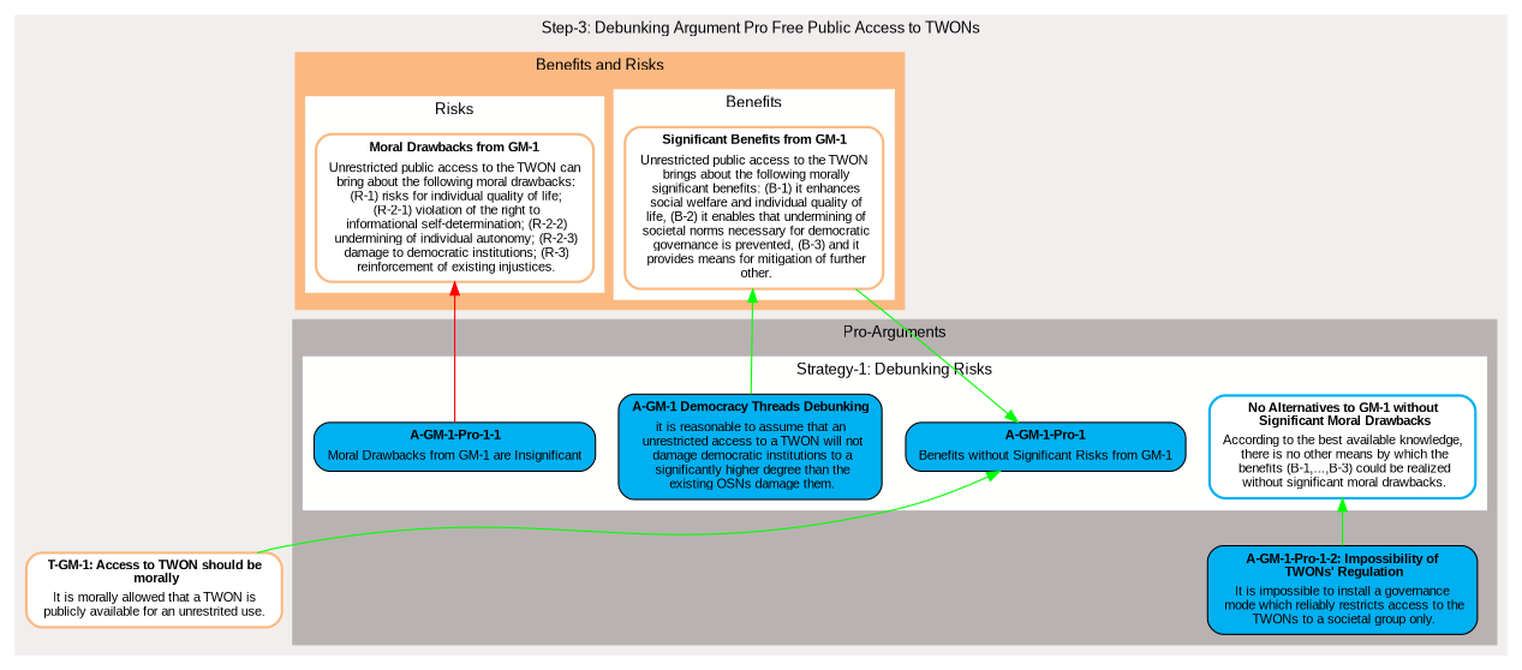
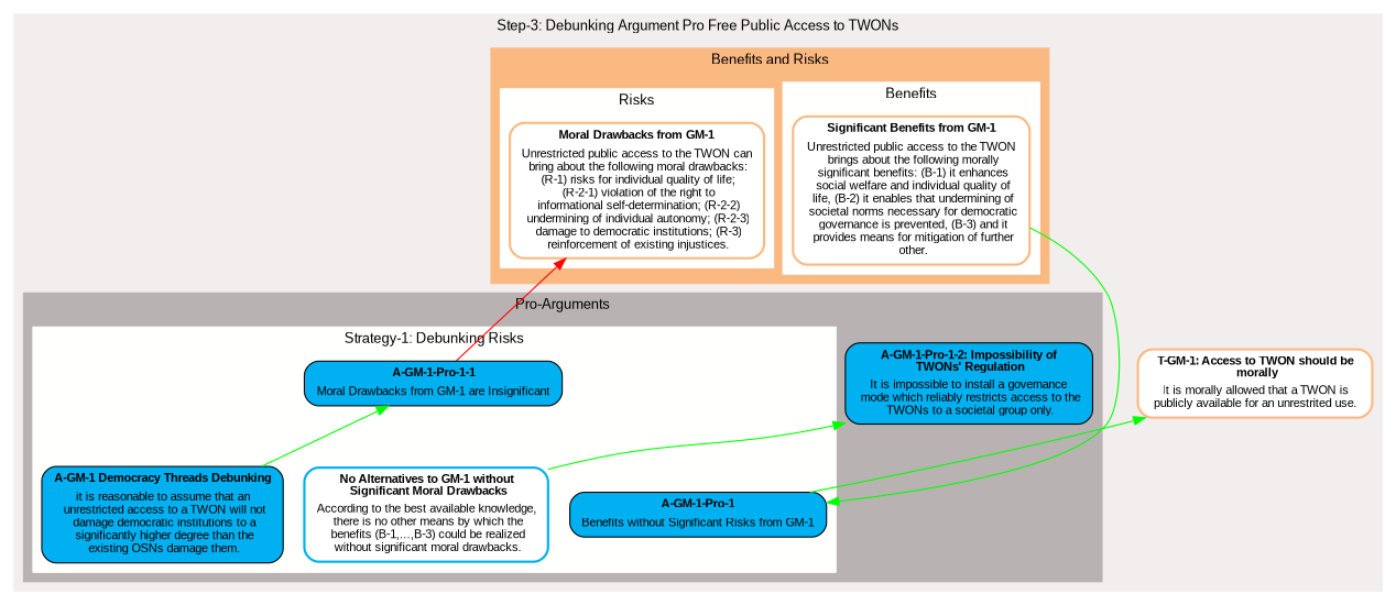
  digraph {
    concentrate=false
    fontname="Noto Sans"
    rankdir=BT
    node [fillcolor=white fontcolor="#000000" fontname="Noto Sans" margin="0.11,0.055" shape=box style="filled,rounded,bold" type="statement-map-node"]
    edge [arrowsize=1 color="#00ff00" fontname="Noto Sans" penwidth=1 type=support]
    n1 [color="#FBB982" label=<<TABLE WIDTH="0" ALIGN="CENTER" BORDER="0" CELLSPACING="0"><TR><TD WIDTH="0" ALIGN="TEXT" BALIGN="CENTER"><FONT FACE="arial" POINT-SIZE="10" COLOR="#000000"><B>Significant&#x20;Benefits&#x20;from&#x20;GM-1</B></FONT></TD></TR><TR><TD ALIGN="TEXT" WIDTH="0" BALIGN="CENTER"><FONT FACE="arial" POINT-SIZE="10" COLOR="#000000">Unrestricted&#x20;public&#x20;access&#x20;to&#x20;the&#x20;TWON<BR/>&#x20;brings&#x20;about&#x20;the&#x20;following&#x20;morally<BR/>&#x20;significant&#x20;benefits&#x3A;&#x20;&#x28;B-1&#x29;&#x20;it&#x20;enhances<BR/>&#x20;social&#x20;welfare&#x20;and&#x20;individual&#x20;quality&#x20;of<BR/>&#x20;life&#x2C;&#x20;&#x28;B-2&#x29;&#x20;it&#x20;enables&#x20;that&#x20;undermining&#x20;of<BR/>&#x20;societal&#x20;norms&#x20;necessary&#x20;for&#x20;democratic<BR/>&#x20;governance&#x20;is&#x20;prevented&#x2C;&#x20;&#x28;B-3&#x29;&#x20;and&#x20;it<BR/>&#x20;provides&#x20;means&#x20;for&#x20;mitigation&#x20;of&#x20;further<BR/>&#x20;other.</FONT></TD></TR></TABLE>> labelfontcolor=white]
    n2 [color="#FBB982" label=<<TABLE WIDTH="0" ALIGN="CENTER" BORDER="0" CELLSPACING="0"><TR><TD WIDTH="0" ALIGN="TEXT" BALIGN="CENTER"><FONT FACE="arial" POINT-SIZE="10" COLOR="#000000"><B>Moral&#x20;Drawbacks&#x20;from&#x20;GM-1</B></FONT></TD></TR><TR><TD ALIGN="TEXT" WIDTH="0" BALIGN="CENTER"><FONT FACE="arial" POINT-SIZE="10" COLOR="#000000">Unrestricted&#x20;public&#x20;access&#x20;to&#x20;the&#x20;TWON&#x20;can<BR/>&#x20;bring&#x20;about&#x20;the&#x20;following&#x20;moral&#x20;drawbacks&#x3A;<BR/>&#x20;&#x28;R-1&#x29;&#x20;risks&#x20;for&#x20;individual&#x20;quality&#x20;of&#x20;life&#x3B;<BR/>&#x20;&#x28;R-2-1&#x29;&#x20;violation&#x20;of&#x20;the&#x20;right&#x20;to<BR/>&#x20;informational&#x20;self-determination&#x3B;&#x20;&#x28;R-2-2&#x29;<BR/>&#x20;undermining&#x20;of&#x20;individual&#x20;autonomy&#x3B;&#x20;&#x28;R-2-3&#x29;<BR/>&#x20;damage&#x20;to&#x20;democratic&#x20;institutions&#x3B;&#x20;&#x28;R-3&#x29;<BR/>&#x20;reinforcement&#x20;of&#x20;existing&#x20;injustices.</FONT></TD></TR></TABLE>> labelfontcolor=white]
    n3 [color="#00B0F0" label=<<TABLE WIDTH="0" ALIGN="CENTER" BORDER="0" CELLSPACING="0"><TR><TD WIDTH="0" ALIGN="TEXT" BALIGN="CENTER"><FONT FACE="arial" POINT-SIZE="10" COLOR="#000000"><B>No&#x20;Alternatives&#x20;to&#x20;GM-1&#x20;without<BR/>&#x20;Significant&#x20;Moral&#x20;Drawbacks</B></FONT></TD></TR><TR><TD ALIGN="TEXT" WIDTH="0" BALIGN="CENTER"><FONT FACE="arial" POINT-SIZE="10" COLOR="#000000">According&#x20;to&#x20;the&#x20;best&#x20;available&#x20;knowledge&#x2C;<BR/>&#x20;there&#x20;is&#x20;no&#x20;other&#x20;means&#x20;by&#x20;which&#x20;the<BR/>&#x20;benefits&#x20;&#x28;B-1&#x2C;...&#x2C;B-3&#x29;&#x20;could&#x20;be&#x20;realized<BR/>&#x20;without&#x20;significant&#x20;moral&#x20;drawbacks.</FONT></TD></TR></TABLE>> labelfontcolor=white]
    n4 [fillcolor="#00B0F0" label=<<TABLE WIDTH="0" ALIGN="CENTER" BORDER="0" CELLSPACING="0"><TR><TD WIDTH="0" ALIGN="TEXT" BALIGN="CENTER"><FONT FACE="arial" POINT-SIZE="10" COLOR="#000000"><B>A-GM-1-Pro-1</B></FONT></TD></TR><TR><TD ALIGN="TEXT" WIDTH="0" BALIGN="CENTER"><FONT FACE="arial" POINT-SIZE="10" COLOR="#000000">Benefits&#x20;without&#x20;Significant&#x20;Risks&#x20;from&#x20;GM-1</FONT></TD></TR></TABLE>> style="filled, rounded" type="argument-map-node"]
    n5 [fillcolor="#00B0F0" label=<<TABLE WIDTH="0" ALIGN="CENTER" BORDER="0" CELLSPACING="0"><TR><TD WIDTH="0" ALIGN="TEXT" BALIGN="CENTER"><FONT FACE="arial" POINT-SIZE="10" COLOR="#000000"><B>A-GM-1-Pro-1-1</B></FONT></TD></TR><TR><TD ALIGN="TEXT" WIDTH="0" BALIGN="CENTER"><FONT FACE="arial" POINT-SIZE="10" COLOR="#000000">Moral&#x20;Drawbacks&#x20;from&#x20;GM-1&#x20;are&#x20;Insignificant</FONT></TD></TR></TABLE>> style="filled, rounded" type="argument-map-node"]
    n6 [fillcolor="#00B0F0" label=<<TABLE WIDTH="0" ALIGN="CENTER" BORDER="0" CELLSPACING="0"><TR><TD WIDTH="0" ALIGN="TEXT" BALIGN="CENTER"><FONT FACE="arial" POINT-SIZE="10" COLOR="#000000"><B>A-GM-1&#x20;Democracy&#x20;Threads&#x20;Debunking</B></FONT></TD></TR><TR><TD ALIGN="TEXT" WIDTH="0" BALIGN="CENTER"><FONT FACE="arial" POINT-SIZE="10" COLOR="#000000">it&#x20;is&#x20;reasonable&#x20;to&#x20;assume&#x20;that&#x20;an<BR/>&#x20;unrestricted&#x20;access&#x20;to&#x20;a&#x20;TWON&#x20;will&#x20;not<BR/>&#x20;damage&#x20;democratic&#x20;institutions&#x20;to&#x20;a<BR/>&#x20;significantly&#x20;higher&#x20;degree&#x20;than&#x20;the<BR/>&#x20;existing&#x20;OSNs&#x20;damage&#x20;them.</FONT></TD></TR></TABLE>> style="filled, rounded" type="argument-map-node"]
    n7 [fillcolor="#00B0F0" label=<<TABLE WIDTH="0" ALIGN="CENTER" BORDER="0" CELLSPACING="0"><TR><TD WIDTH="0" ALIGN="TEXT" BALIGN="CENTER"><FONT FACE="arial" POINT-SIZE="10" COLOR="#000000"><B>A-GM-1-Pro-1-2&#x3A;&#x20;Impossibility&#x20;of<BR/>&#x20;TWONs&#x27;&#x20;Regulation</B></FONT></TD></TR><TR><TD ALIGN="TEXT" WIDTH="0" BALIGN="CENTER"><FONT FACE="arial" POINT-SIZE="10" COLOR="#000000">It&#x20;is&#x20;impossible&#x20;to&#x20;install&#x20;a&#x20;governance<BR/>&#x20;mode&#x20;which&#x20;reliably&#x20;restricts&#x20;access&#x20;to&#x20;the<BR/>&#x20;TWONs&#x20;to&#x20;a&#x20;societal&#x20;group&#x20;only.</FONT></TD></TR></TABLE>> style="filled, rounded" type="argument-map-node"]
    n8 [color="#FBB982" label=<<TABLE WIDTH="0" ALIGN="CENTER" BORDER="0" CELLSPACING="0"><TR><TD WIDTH="0" ALIGN="TEXT" BALIGN="CENTER"><FONT FACE="arial" POINT-SIZE="10" COLOR="#000000"><B>T-GM-1&#x3A;&#x20;Access&#x20;to&#x20;TWON&#x20;should&#x20;be<BR/>&#x20;morally</B></FONT></TD></TR><TR><TD ALIGN="TEXT" WIDTH="0" BALIGN="CENTER"><FONT FACE="arial" POINT-SIZE="10" COLOR="#000000">It&#x20;is&#x20;morally&#x20;allowed&#x20;that&#x20;a&#x20;TWON&#x20;is<BR/>&#x20;publicly&#x20;available&#x20;for&#x20;an&#x20;unrestrited&#x20;use.&#x20;</FONT></TD></TR></TABLE>> labelfontcolor=white]
    subgraph cluster_1 {
      color="#f2eeee"
      label=<<FONT FACE="arial" POINT-SIZE="12" COLOR="#000000">Step-3&#x3A;&#x20;Debunking&#x20;Argument&#x20;Pro&#x20;Free&#x20;Public&#x20;Access&#x20;to&#x20;TWONs</FONT>>
      labelloc=b
      style=filled
      n8
      subgraph cluster_2 {
        color="#FBB982"
        label=<<FONT FACE="arial" POINT-SIZE="12" COLOR="#000000">Benefits&#x20;and&#x20;Risks</FONT>>
        labelloc=b
        style=filled
        subgraph cluster_3 {
          color="#fffffd"
          label=<<FONT FACE="arial" POINT-SIZE="12" COLOR="#000000">Benefits</FONT>>
          labelloc=b
          style=filled
          n1
        }
        subgraph cluster_4 {
          color="#fffffd"
          label=<<FONT FACE="arial" POINT-SIZE="12" COLOR="#000000">Risks</FONT>>
          labelloc=b
          style=filled
          n2
        }
      }
      subgraph cluster_5 {
        color="#b9b2b2"
        label=<<FONT FACE="arial" POINT-SIZE="12" COLOR="#000000">Pro-Arguments</FONT>>
        labelloc=b
        style=filled
        n7
        subgraph cluster_6 {
          color="#fffffd"
          label=<<FONT FACE="arial" POINT-SIZE="12" COLOR="#000000">Strategy-1&#x3A;&#x20;Debunking&#x20;Risks</FONT>>
          labelloc=b
          style=filled
          n3
          n4
          n5
          n6
        }
      }
    }
    n1 -> n4
-   n8 -> n4
+   n4 -> n8
    n5 -> n2 [color="#ff0000" type=attack]
-   n6 -> n1
-   n7 -> n3
+   n6 -> n5
+   n3 -> n7
  }
